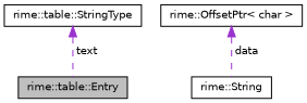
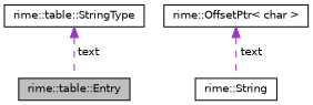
  digraph {
    node [color=black fillcolor=white fontname=Helvetica fontsize=10 shape=record style=filled]
    edge [color=darkorchid3 dir=back fontname=Helvetica fontsize=10 labelfontname=Helvetica labelfontsize=10 style=dashed]
    n1 [fillcolor=grey75 fontcolor=black height=0.2 label="rime::table::Entry" width=0.4]
    n2 [height=0.2 label="rime::table::StringType" width=0.4]
    n3 [height=0.2 label="rime::String" width=0.4]
    n4 [height=0.2 label="rime::OffsetPtr\< char \>" width=0.4]
    n2 -> n1 [label=" text"]
-   n4 -> n3 [label=" data"]
+   n4 -> n3 [label=" text"]
  }
